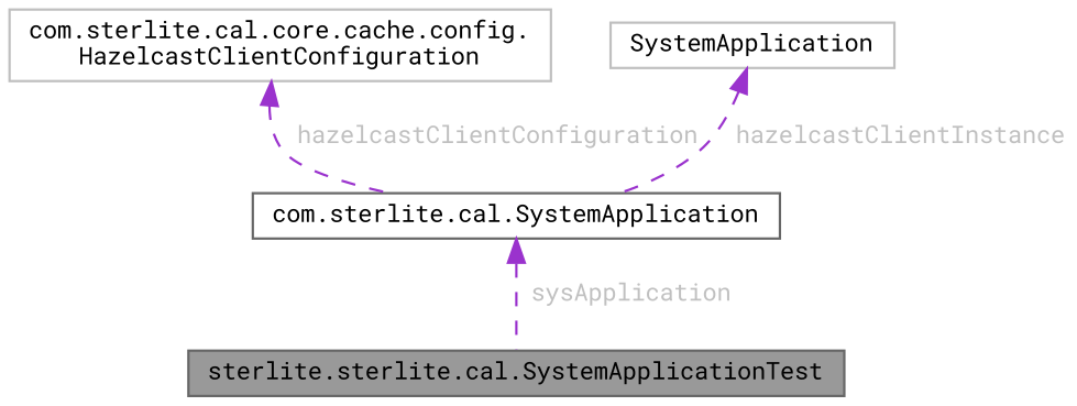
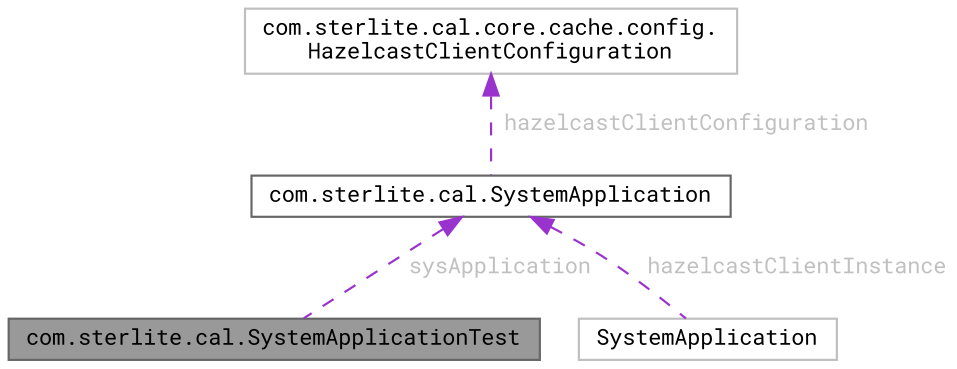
  digraph {
    fontname="Roboto Mono"
    node [color=gray40 fillcolor=white fontname="Roboto Mono" fontsize=10 shape=box style=filled]
    edge [color=darkorchid3 dir=back fontcolor=grey fontname="Roboto Mono" fontsize=10 labelfontname=Helvetica labelfontsize=10 style=dashed]
-   n1 [fillcolor=grey60 fontcolor=black height=0.2 label="sterlite.sterlite.cal.SystemApplicationTest" width=0.4]
+   n1 [fillcolor=grey60 fontcolor=black height=0.2 label="com.sterlite.cal.SystemApplicationTest" width=0.4]
    n2 [height=0.2 label="com.sterlite.cal.SystemApplication" width=0.4]
    n3 [color=grey75 height=0.2 label="com.sterlite.cal.core.cache.config.\lHazelcastClientConfiguration" width=0.4]
    n4 [color=grey75 height=0.2 label=SystemApplication width=0.4]
    n2 -> n1 [label=" sysApplication"]
    n3 -> n2 [label=" hazelcastClientConfiguration"]
-   n4 -> n2 [label=" hazelcastClientInstance"]
+   n2 -> n4 [label=" hazelcastClientInstance"]
  }
